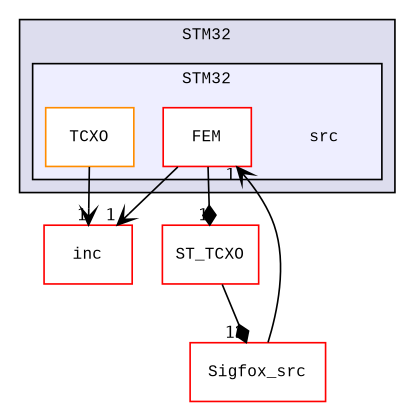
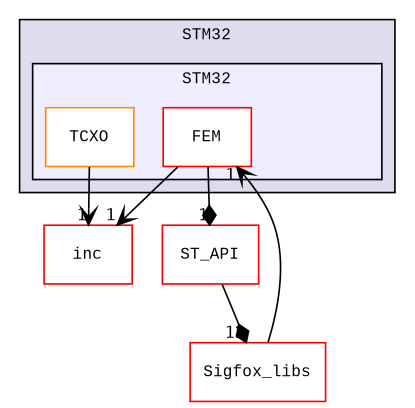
  digraph {
    compound=true
    fontname="Liberation Mono"
    node [color=red fontname="Liberation Mono" fontsize=10 shape=box fillcolor=white style=filled]
    edge [arrowhead=vee fontname="Liberation Mono" headlabel=1 labeldistance=1.5 labelfontname=Helvetica labelfontsize=10]
-   n1 [color=brown label=src shape=plaintext fillcolor="" style=""]
    n2 [label=FEM]
    n3 [color=darkorange label=TCXO]
    n4 [label=inc fillcolor="" style=""]
-   n5 [label=ST_TCXO]
-   n6 [label=Sigfox_src]
+   n5 [label=ST_API]
+   n6 [label=Sigfox_libs]
    subgraph cluster_1 {
      bgcolor="#ddddee"
      fontsize=10
      label=STM32
      pencolor=black
      subgraph cluster_2 {
        bgcolor="#eeeeff"
        fontsize=10
        label=STM32
        pencolor=black
-       n1
        n2
        n3
      }
    }
    n2 -> n4
    n2 -> n5 [arrowhead=diamond]
    n3 -> n4
    n5 -> n6 [arrowhead=diamond headlabel=12]
    n6 -> n2
  }
